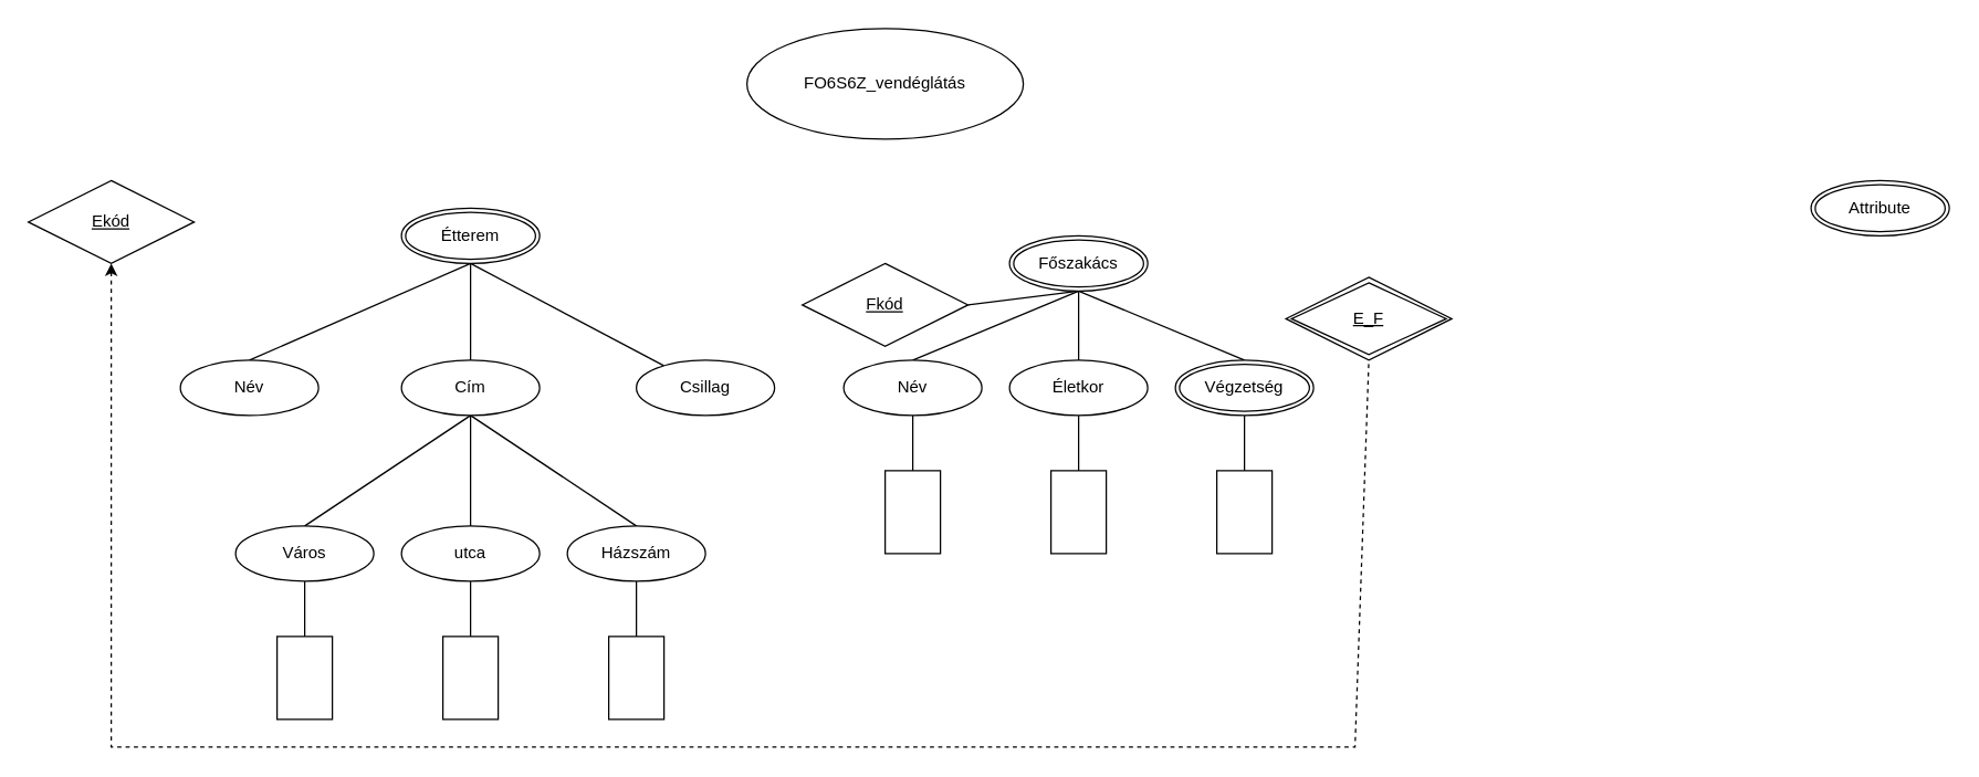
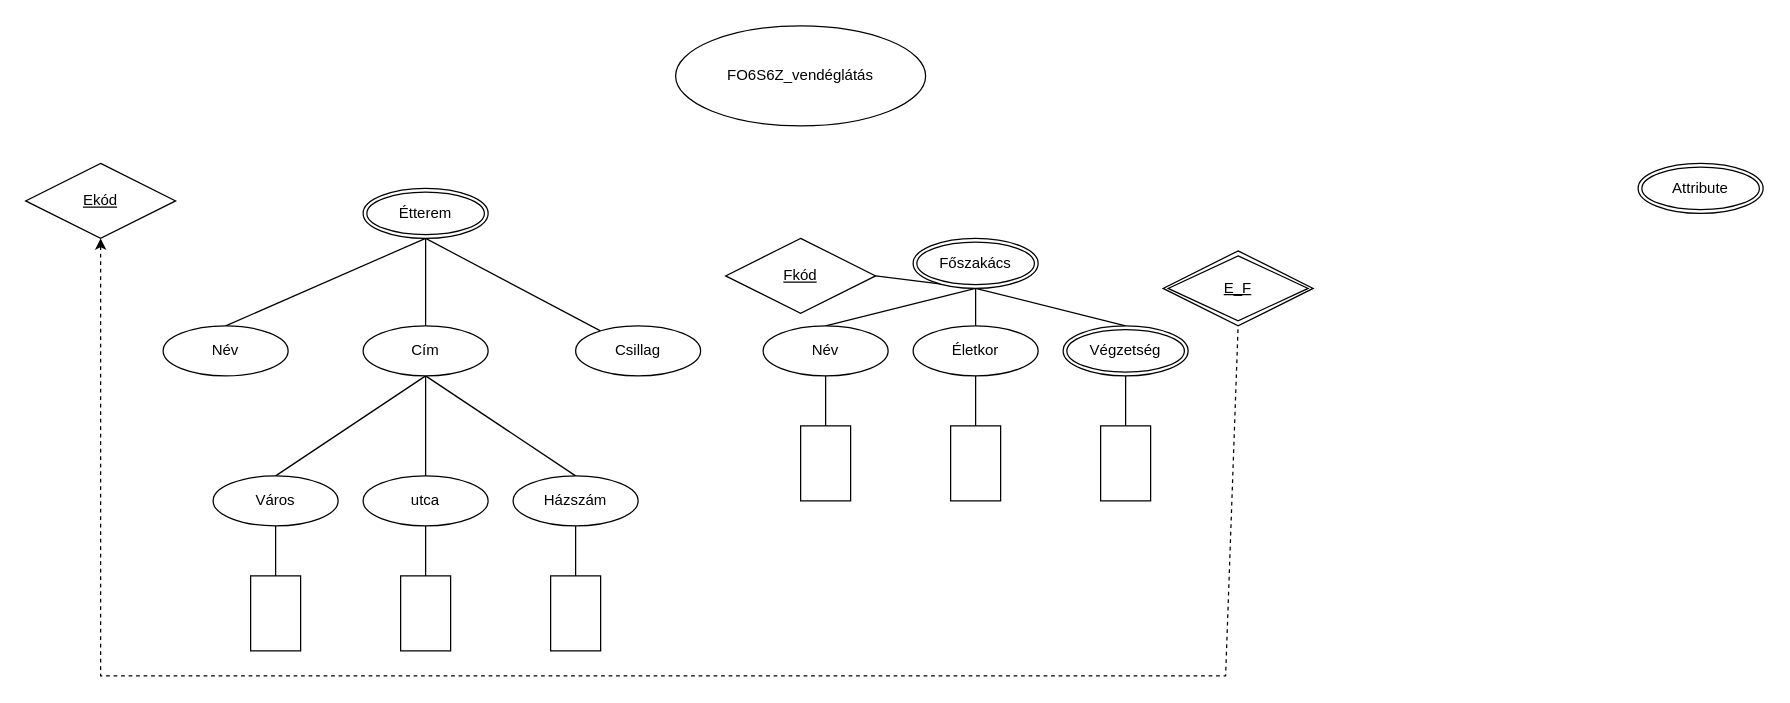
  <mxCell id="0" />
  <mxCell id="1" parent="0" />
  <mxCell id="2" value="FO6S6Z_vendéglátás" style="ellipse;whiteSpace=wrap;html=1;align=center;" vertex="1" parent="1"><mxGeometry x="540" y="20" width="200" height="80" as="geometry" /></mxCell>
  <mxCell id="3" value="Ekód" style="shape=rhombus;perimeter=rhombusPerimeter;whiteSpace=wrap;html=1;align=center;fontStyle=4" vertex="1" parent="1"><mxGeometry x="20" y="130" width="120" height="60" as="geometry" /></mxCell>
  <mxCell id="4" style="rounded=0;orthogonalLoop=1;jettySize=auto;html=1;exitX=0.5;exitY=1;exitDx=0;exitDy=0;endArrow=none;endFill=0;" edge="1" parent="1" source="7" target="19"><mxGeometry relative="1" as="geometry" /></mxCell>
  <mxCell id="5" style="edgeStyle=none;rounded=0;orthogonalLoop=1;jettySize=auto;html=1;exitX=0.5;exitY=1;exitDx=0;exitDy=0;endArrow=none;endFill=0;" edge="1" parent="1" source="7" target="17"><mxGeometry relative="1" as="geometry" /></mxCell>
  <mxCell id="6" style="edgeStyle=none;rounded=0;orthogonalLoop=1;jettySize=auto;html=1;exitX=0.5;exitY=1;exitDx=0;exitDy=0;entryX=0.5;entryY=0;entryDx=0;entryDy=0;endArrow=none;endFill=0;" edge="1" parent="1" source="7" target="18"><mxGeometry relative="1" as="geometry" /></mxCell>
  <mxCell id="7" value="Étterem" style="ellipse;shape=doubleEllipse;margin=3;whiteSpace=wrap;html=1;align=center;" vertex="1" parent="1"><mxGeometry x="290" y="150" width="100" height="40" as="geometry" /></mxCell>
  <mxCell id="8" value="Attribute" style="ellipse;shape=doubleEllipse;margin=3;whiteSpace=wrap;html=1;align=center;" vertex="1" parent="1"><mxGeometry x="1310" y="130" width="100" height="40" as="geometry" /></mxCell>
  <mxCell id="9" style="edgeStyle=none;rounded=0;orthogonalLoop=1;jettySize=auto;html=1;exitX=0.5;exitY=1;exitDx=0;exitDy=0;entryX=1;entryY=0.5;entryDx=0;entryDy=0;endArrow=none;endFill=0;" edge="1" parent="1" source="13" target="29"><mxGeometry relative="1" as="geometry" /></mxCell>
  <mxCell id="10" style="edgeStyle=none;rounded=0;orthogonalLoop=1;jettySize=auto;html=1;exitX=0.5;exitY=1;exitDx=0;exitDy=0;entryX=0.5;entryY=0;entryDx=0;entryDy=0;endArrow=none;endFill=0;" edge="1" parent="1" source="13" target="30"><mxGeometry relative="1" as="geometry" /></mxCell>
  <mxCell id="11" style="edgeStyle=none;rounded=0;orthogonalLoop=1;jettySize=auto;html=1;exitX=0.5;exitY=1;exitDx=0;exitDy=0;endArrow=none;endFill=0;" edge="1" parent="1" source="13" target="31"><mxGeometry relative="1" as="geometry" /></mxCell>
  <mxCell id="12" style="edgeStyle=none;rounded=0;orthogonalLoop=1;jettySize=auto;html=1;exitX=0.5;exitY=1;exitDx=0;exitDy=0;entryX=0.5;entryY=0;entryDx=0;entryDy=0;endArrow=none;endFill=0;" edge="1" parent="1" source="13" target="32"><mxGeometry relative="1" as="geometry" /></mxCell>
- <mxCell id="13" value="Főszakács" style="ellipse;shape=doubleEllipse;margin=3;whiteSpace=wrap;html=1;align=center;" vertex="1" parent="1"><mxGeometry x="730" y="170" width="100" height="40" as="geometry" /></mxCell>
+ <mxCell id="13" value="Főszakács" style="ellipse;shape=doubleEllipse;margin=3;whiteSpace=wrap;html=1;align=center;" vertex="1" parent="1"><mxGeometry x="730" y="190" width="100" height="40" as="geometry" /></mxCell>
  <mxCell id="14" style="edgeStyle=none;rounded=0;orthogonalLoop=1;jettySize=auto;html=1;exitX=0.5;exitY=1;exitDx=0;exitDy=0;entryX=0.5;entryY=0;entryDx=0;entryDy=0;endArrow=none;endFill=0;" edge="1" parent="1" source="17" target="21"><mxGeometry relative="1" as="geometry" /></mxCell>
  <mxCell id="15" style="edgeStyle=none;rounded=0;orthogonalLoop=1;jettySize=auto;html=1;exitX=0.5;exitY=1;exitDx=0;exitDy=0;endArrow=none;endFill=0;" edge="1" parent="1" source="17" target="23"><mxGeometry relative="1" as="geometry" /></mxCell>
  <mxCell id="16" style="edgeStyle=none;rounded=0;orthogonalLoop=1;jettySize=auto;html=1;exitX=0.5;exitY=1;exitDx=0;exitDy=0;entryX=0.5;entryY=0;entryDx=0;entryDy=0;endArrow=none;endFill=0;" edge="1" parent="1" source="17" target="25"><mxGeometry relative="1" as="geometry" /></mxCell>
  <mxCell id="17" value="Cím" style="ellipse;whiteSpace=wrap;html=1;align=center;" vertex="1" parent="1"><mxGeometry x="290" y="260" width="100" height="40" as="geometry" /></mxCell>
  <mxCell id="18" value="Név" style="ellipse;whiteSpace=wrap;html=1;align=center;" vertex="1" parent="1"><mxGeometry x="130" y="260" width="100" height="40" as="geometry" /></mxCell>
  <mxCell id="19" value="Csillag" style="ellipse;whiteSpace=wrap;html=1;align=center;" vertex="1" parent="1"><mxGeometry x="460" y="260" width="100" height="40" as="geometry" /></mxCell>
  <mxCell id="20" style="edgeStyle=none;rounded=0;orthogonalLoop=1;jettySize=auto;html=1;exitX=0.5;exitY=1;exitDx=0;exitDy=0;endArrow=none;endFill=0;" edge="1" parent="1" source="21" target="26"><mxGeometry relative="1" as="geometry" /></mxCell>
  <mxCell id="21" value="Város" style="ellipse;whiteSpace=wrap;html=1;align=center;" vertex="1" parent="1"><mxGeometry x="170" y="380" width="100" height="40" as="geometry" /></mxCell>
  <mxCell id="22" style="edgeStyle=none;rounded=0;orthogonalLoop=1;jettySize=auto;html=1;exitX=0.5;exitY=1;exitDx=0;exitDy=0;endArrow=none;endFill=0;" edge="1" parent="1" source="23" target="27"><mxGeometry relative="1" as="geometry" /></mxCell>
  <mxCell id="23" value="utca" style="ellipse;whiteSpace=wrap;html=1;align=center;" vertex="1" parent="1"><mxGeometry x="290" y="380" width="100" height="40" as="geometry" /></mxCell>
  <mxCell id="24" style="edgeStyle=none;rounded=0;orthogonalLoop=1;jettySize=auto;html=1;exitX=0.5;exitY=1;exitDx=0;exitDy=0;entryX=0.5;entryY=0;entryDx=0;entryDy=0;endArrow=none;endFill=0;" edge="1" parent="1" source="25" target="28"><mxGeometry relative="1" as="geometry" /></mxCell>
  <mxCell id="25" value="Házszám" style="ellipse;whiteSpace=wrap;html=1;align=center;" vertex="1" parent="1"><mxGeometry x="410" y="380" width="100" height="40" as="geometry" /></mxCell>
  <mxCell id="26" value="" style="rounded=0;whiteSpace=wrap;html=1;" vertex="1" parent="1"><mxGeometry x="200" y="460" width="40" height="60" as="geometry" /></mxCell>
  <mxCell id="27" value="" style="rounded=0;whiteSpace=wrap;html=1;" vertex="1" parent="1"><mxGeometry x="320" y="460" width="40" height="60" as="geometry" /></mxCell>
  <mxCell id="28" value="" style="rounded=0;whiteSpace=wrap;html=1;" vertex="1" parent="1"><mxGeometry x="440" y="460" width="40" height="60" as="geometry" /></mxCell>
  <mxCell id="29" value="Fkód" style="shape=rhombus;perimeter=rhombusPerimeter;whiteSpace=wrap;html=1;align=center;fontStyle=4" vertex="1" parent="1"><mxGeometry x="580" y="190" width="120" height="60" as="geometry" /></mxCell>
  <mxCell id="30" value="Név" style="ellipse;whiteSpace=wrap;html=1;align=center;" vertex="1" parent="1"><mxGeometry x="610" y="260" width="100" height="40" as="geometry" /></mxCell>
  <mxCell id="31" value="Életkor" style="ellipse;whiteSpace=wrap;html=1;align=center;" vertex="1" parent="1"><mxGeometry x="730" y="260" width="100" height="40" as="geometry" /></mxCell>
  <mxCell id="32" value="Végzetség" style="ellipse;shape=doubleEllipse;margin=3;whiteSpace=wrap;html=1;align=center;" vertex="1" parent="1"><mxGeometry x="850" y="260" width="100" height="40" as="geometry" /></mxCell>
  <mxCell id="33" value="E_F" style="shape=rhombus;double=1;perimeter=rhombusPerimeter;whiteSpace=wrap;html=1;align=center;fontStyle=4" vertex="1" parent="1"><mxGeometry x="930" y="200" width="120" height="60" as="geometry" /></mxCell>
  <mxCell id="34" style="edgeStyle=none;rounded=0;orthogonalLoop=1;jettySize=auto;html=1;exitX=0.5;exitY=1;exitDx=0;exitDy=0;endArrow=none;endFill=0;" edge="1" parent="1" target="37"><mxGeometry relative="1" as="geometry"><mxPoint x="660" y="300" as="sourcePoint" /></mxGeometry></mxCell>
  <mxCell id="35" style="edgeStyle=none;rounded=0;orthogonalLoop=1;jettySize=auto;html=1;exitX=0.5;exitY=1;exitDx=0;exitDy=0;endArrow=none;endFill=0;" edge="1" parent="1" target="38"><mxGeometry relative="1" as="geometry"><mxPoint x="780" y="300" as="sourcePoint" /></mxGeometry></mxCell>
  <mxCell id="36" style="edgeStyle=none;rounded=0;orthogonalLoop=1;jettySize=auto;html=1;exitX=0.5;exitY=1;exitDx=0;exitDy=0;entryX=0.5;entryY=0;entryDx=0;entryDy=0;endArrow=none;endFill=0;" edge="1" parent="1" target="39"><mxGeometry relative="1" as="geometry"><mxPoint x="900" y="300" as="sourcePoint" /></mxGeometry></mxCell>
  <mxCell id="37" value="" style="rounded=0;whiteSpace=wrap;html=1;" vertex="1" parent="1"><mxGeometry x="640" y="340" width="40" height="60" as="geometry" /></mxCell>
  <mxCell id="38" value="" style="rounded=0;whiteSpace=wrap;html=1;" vertex="1" parent="1"><mxGeometry x="760" y="340" width="40" height="60" as="geometry" /></mxCell>
  <mxCell id="39" value="" style="rounded=0;whiteSpace=wrap;html=1;" vertex="1" parent="1"><mxGeometry x="880" y="340" width="40" height="60" as="geometry" /></mxCell>
  <mxCell id="40" value="" style="endArrow=none;dashed=1;html=1;rounded=0;entryX=0.5;entryY=1;entryDx=0;entryDy=0;exitX=0.5;exitY=1;exitDx=0;exitDy=0;endFill=0;startArrow=classic;startFill=1;" edge="1" parent="1" source="3" target="33"><mxGeometry width="50" height="50" relative="1" as="geometry"><mxPoint x="-190" y="540" as="sourcePoint" /><mxPoint x="800" y="580" as="targetPoint" /><Array as="points"><mxPoint x="80" y="540" /><mxPoint x="980" y="540" /></Array></mxGeometry></mxCell>
